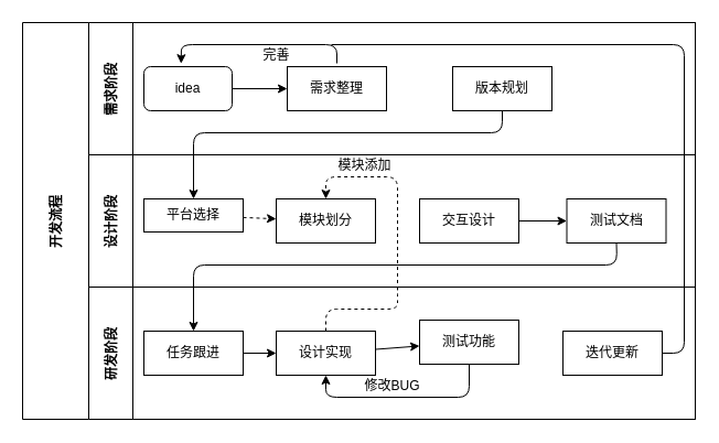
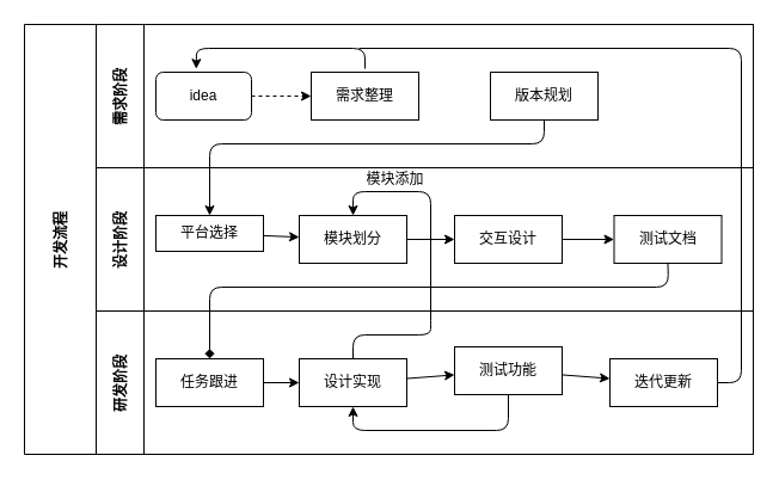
  <mxCell id="0" />
  <mxCell id="1" parent="0" />
  <mxCell id="2" value="开发流程" style="swimlane;childLayout=stackLayout;resizeParent=1;resizeParentMax=0;horizontal=0;startSize=60;horizontalStack=0;" vertex="1" parent="1"><mxGeometry x="20" y="20" width="610" height="360" as="geometry"><mxRectangle x="-170" y="340" width="30" height="70" as="alternateBounds" /></mxGeometry></mxCell>
  <mxCell id="3" value="需求阶段" style="swimlane;startSize=40;horizontal=0;" vertex="1" parent="2"><mxGeometry x="60" width="550" height="120" as="geometry"><mxRectangle x="20" width="590" height="20" as="alternateBounds" /></mxGeometry></mxCell>
- <mxCell id="4" value="" style="edgeStyle=none;html=1;" edge="1" parent="3" source="5" target="6"><mxGeometry relative="1" as="geometry" /></mxCell>
+ <mxCell id="4" value="" style="edgeStyle=none;html=1;dashed=1;" edge="1" parent="3" source="5" target="6"><mxGeometry relative="1" as="geometry" /></mxCell>
  <mxCell id="5" value="idea" style="rounded=1;whiteSpace=wrap;html=1;" vertex="1" parent="3"><mxGeometry x="50" y="40" width="80" height="40" as="geometry" /></mxCell>
  <mxCell id="6" value="需求整理" style="rounded=0;whiteSpace=wrap;html=1;" vertex="1" parent="3"><mxGeometry x="180" y="40" width="90" height="40" as="geometry" /></mxCell>
  <mxCell id="7" value="版本规划" style="rounded=0;whiteSpace=wrap;html=1;" vertex="1" parent="3"><mxGeometry x="330" y="40" width="90" height="40" as="geometry" /></mxCell>
  <mxCell id="8" value="" style="edgeStyle=none;html=1;entryX=0.422;entryY=-0.07;entryDx=0;entryDy=0;entryPerimeter=0;" edge="1" parent="3" target="5"><mxGeometry relative="1" as="geometry"><mxPoint x="225" y="37" as="sourcePoint" /><Array as="points"><mxPoint x="225" y="20" /><mxPoint x="84" y="20" /></Array></mxGeometry></mxCell>
- <mxCell id="9" value="完善" style="text;html=1;align=center;verticalAlign=middle;resizable=0;points=[];autosize=1;strokeColor=none;fillColor=none;" vertex="1" parent="3"><mxGeometry x="150" y="20" width="40" height="20" as="geometry" /></mxCell>
  <mxCell id="10" value="设计阶段" style="swimlane;startSize=40;horizontal=0;" vertex="1" parent="2"><mxGeometry x="60" y="120" width="550" height="120" as="geometry" /></mxCell>
- <mxCell id="11" value="" style="edgeStyle=none;html=1;dashed=1;" edge="1" parent="10" source="12" target="14"><mxGeometry relative="1" as="geometry" /></mxCell>
+ <mxCell id="11" value="" style="edgeStyle=none;html=1;" edge="1" parent="10" source="12" target="14"><mxGeometry relative="1" as="geometry" /></mxCell>
  <mxCell id="12" value="平台选择" style="rounded=0;whiteSpace=wrap;html=1;" vertex="1" parent="10"><mxGeometry x="50" y="40" width="90" height="30" as="geometry" /></mxCell>
+ <mxCell id="13" value="" style="edgeStyle=none;html=1;" edge="1" parent="10" source="14" target="16"><mxGeometry relative="1" as="geometry" /></mxCell>
  <mxCell id="14" value="模块划分" style="rounded=0;whiteSpace=wrap;html=1;" vertex="1" parent="10"><mxGeometry x="170" y="40" width="90" height="40" as="geometry" /></mxCell>
  <mxCell id="15" value="" style="edgeStyle=none;html=1;" edge="1" parent="10" source="16" target="17"><mxGeometry relative="1" as="geometry" /></mxCell>
  <mxCell id="16" value="交互设计" style="rounded=0;whiteSpace=wrap;html=1;" vertex="1" parent="10"><mxGeometry x="300" y="40" width="90" height="40" as="geometry" /></mxCell>
  <mxCell id="17" value="测试文档" style="rounded=0;whiteSpace=wrap;html=1;" vertex="1" parent="10"><mxGeometry x="433.5" y="40" width="90" height="40" as="geometry" /></mxCell>
  <mxCell id="18" value="模块添加" style="text;html=1;align=center;verticalAlign=middle;resizable=0;points=[];autosize=1;strokeColor=none;fillColor=none;" vertex="1" parent="10"><mxGeometry x="220" width="60" height="20" as="geometry" /></mxCell>
  <mxCell id="19" value="研发阶段" style="swimlane;startSize=40;horizontal=0;" vertex="1" parent="2"><mxGeometry x="60" y="240" width="550" height="120" as="geometry" /></mxCell>
  <mxCell id="20" value="" style="edgeStyle=none;html=1;" edge="1" parent="19" source="21" target="23"><mxGeometry relative="1" as="geometry" /></mxCell>
  <mxCell id="21" value="任务跟进" style="rounded=0;whiteSpace=wrap;html=1;" vertex="1" parent="19"><mxGeometry x="50" y="40" width="90" height="40" as="geometry" /></mxCell>
  <mxCell id="22" value="" style="edgeStyle=none;html=1;" edge="1" parent="19" source="23" target="25"><mxGeometry relative="1" as="geometry" /></mxCell>
  <mxCell id="23" value="设计实现" style="rounded=0;whiteSpace=wrap;html=1;" vertex="1" parent="19"><mxGeometry x="170" y="40" width="90" height="40" as="geometry" /></mxCell>
+ <mxCell id="24" value="" style="edgeStyle=none;html=1;" edge="1" parent="19" source="25" target="26"><mxGeometry relative="1" as="geometry" /></mxCell>
  <mxCell id="25" value="测试功能" style="rounded=0;whiteSpace=wrap;html=1;" vertex="1" parent="19"><mxGeometry x="300" y="30" width="90" height="40" as="geometry" /></mxCell>
  <mxCell id="26" value="迭代更新" style="rounded=0;whiteSpace=wrap;html=1;" vertex="1" parent="19"><mxGeometry x="430" y="40" width="90" height="40" as="geometry" /></mxCell>
  <mxCell id="27" value="" style="endArrow=classic;html=1;exitX=0.5;exitY=1;exitDx=0;exitDy=0;entryX=0.5;entryY=1;entryDx=0;entryDy=0;" edge="1" parent="19" source="25" target="23"><mxGeometry width="50" height="50" relative="1" as="geometry"><mxPoint x="310" y="-40" as="sourcePoint" /><mxPoint x="360" y="-90" as="targetPoint" /><Array as="points"><mxPoint x="345" y="100" /><mxPoint x="215" y="100" /></Array></mxGeometry></mxCell>
- <mxCell id="28" value="修改BUG" style="text;html=1;align=center;verticalAlign=middle;resizable=0;points=[];autosize=1;strokeColor=none;fillColor=none;" vertex="1" parent="19"><mxGeometry x="240" y="80" width="70" height="20" as="geometry" /></mxCell>
  <mxCell id="29" value="" style="endArrow=classic;html=1;exitX=0.5;exitY=1;exitDx=0;exitDy=0;entryX=0.5;entryY=0;entryDx=0;entryDy=0;" edge="1" parent="2" source="7" target="12"><mxGeometry width="50" height="50" relative="1" as="geometry"><mxPoint x="370" y="100" as="sourcePoint" /><mxPoint x="420" y="50" as="targetPoint" /><Array as="points"><mxPoint x="435" y="100" /><mxPoint x="155" y="100" /></Array></mxGeometry></mxCell>
- <mxCell id="30" value="" style="endArrow=classic;html=1;exitX=0.5;exitY=1;exitDx=0;exitDy=0;entryX=0.5;entryY=0;entryDx=0;entryDy=0;" edge="1" parent="2" source="17" target="21"><mxGeometry width="50" height="50" relative="1" as="geometry"><mxPoint x="370" y="200" as="sourcePoint" /><mxPoint x="420" y="150" as="targetPoint" /><Array as="points"><mxPoint x="539" y="220" /><mxPoint x="155" y="220" /></Array></mxGeometry></mxCell>
- <mxCell id="31" value="" style="endArrow=classic;html=1;exitX=0.5;exitY=0;exitDx=0;exitDy=0;entryX=0.5;entryY=0;entryDx=0;entryDy=0;dashed=1;" edge="1" parent="2" source="23" target="14"><mxGeometry width="50" height="50" relative="1" as="geometry"><mxPoint x="370" y="200" as="sourcePoint" /><mxPoint x="420" y="150" as="targetPoint" /><Array as="points"><mxPoint x="275" y="260" /><mxPoint x="340" y="260" /><mxPoint x="340" y="250" /><mxPoint x="340" y="140" /><mxPoint x="275" y="140" /></Array></mxGeometry></mxCell>
+ <mxCell id="30" value="" style="endArrow=diamond;html=1;exitX=0.5;exitY=1;exitDx=0;exitDy=0;entryX=0.5;entryY=0;entryDx=0;entryDy=0;" edge="1" parent="2" source="17" target="21"><mxGeometry width="50" height="50" relative="1" as="geometry"><mxPoint x="370" y="200" as="sourcePoint" /><mxPoint x="420" y="150" as="targetPoint" /><Array as="points"><mxPoint x="539" y="220" /><mxPoint x="155" y="220" /></Array></mxGeometry></mxCell>
+ <mxCell id="31" value="" style="endArrow=classic;html=1;exitX=0.5;exitY=0;exitDx=0;exitDy=0;entryX=0.5;entryY=0;entryDx=0;entryDy=0;" edge="1" parent="2" source="23" target="14"><mxGeometry width="50" height="50" relative="1" as="geometry"><mxPoint x="370" y="200" as="sourcePoint" /><mxPoint x="420" y="150" as="targetPoint" /><Array as="points"><mxPoint x="275" y="260" /><mxPoint x="340" y="260" /><mxPoint x="340" y="250" /><mxPoint x="340" y="140" /><mxPoint x="275" y="140" /></Array></mxGeometry></mxCell>
  <mxCell id="32" value="" style="endArrow=none;html=1;entryX=1;entryY=0.5;entryDx=0;entryDy=0;" edge="1" parent="1" target="26"><mxGeometry width="50" height="50" relative="1" as="geometry"><mxPoint x="300" y="40" as="sourcePoint" /><mxPoint x="440" y="170" as="targetPoint" /><Array as="points"><mxPoint x="620" y="40" /><mxPoint x="620" y="320" /></Array></mxGeometry></mxCell>
